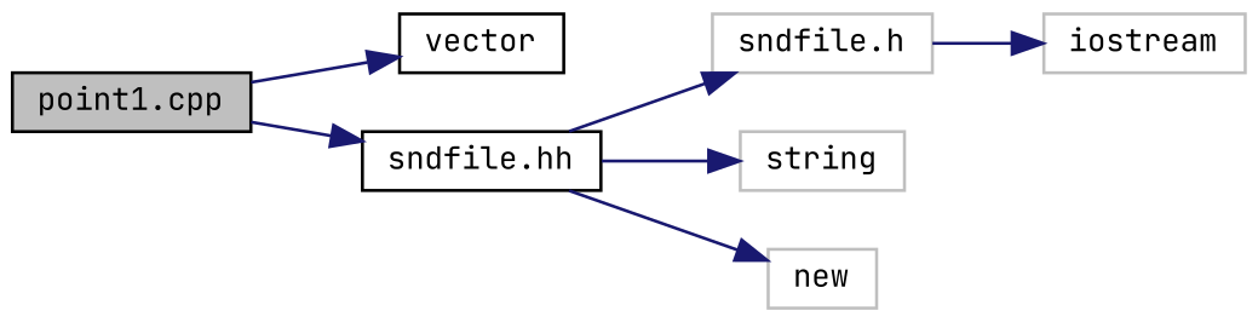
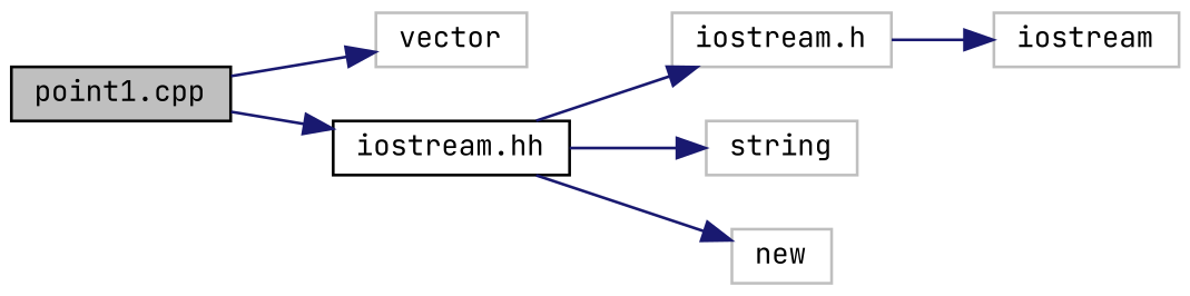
  digraph {
    fontname="JetBrains Mono"
    rankdir=LR
    node [color=grey75 fillcolor=white fontname="JetBrains Mono" fontsize=10 shape=record style=filled]
    edge [color=midnightblue fontname="JetBrains Mono" fontsize=10 labelfontname=Helvetica labelfontsize=10 style=solid]
    n1 [color=black fillcolor=grey75 fontcolor=black height=0.2 label="point1.cpp" width=0.4]
-   n2 [color=black height=0.2 label=vector width=0.4]
-   n3 [color=black height=0.2 label="sndfile.hh" width=0.4]
+   n2 [height=0.2 label=vector width=0.4]
+   n3 [color=black height=0.2 label="iostream.hh" width=0.4]
    n4 [height=0.2 label=iostream width=0.4]
-   n5 [height=0.2 label="sndfile.h" width=0.4]
+   n5 [height=0.2 label="iostream.h" width=0.4]
    n6 [height=0.2 label=string width=0.4]
    n7 [height=0.2 label=new width=0.4]
    n1 -> n2
    n1 -> n3
    n3 -> n5
    n3 -> n6
    n3 -> n7
    n5 -> n4
  }
